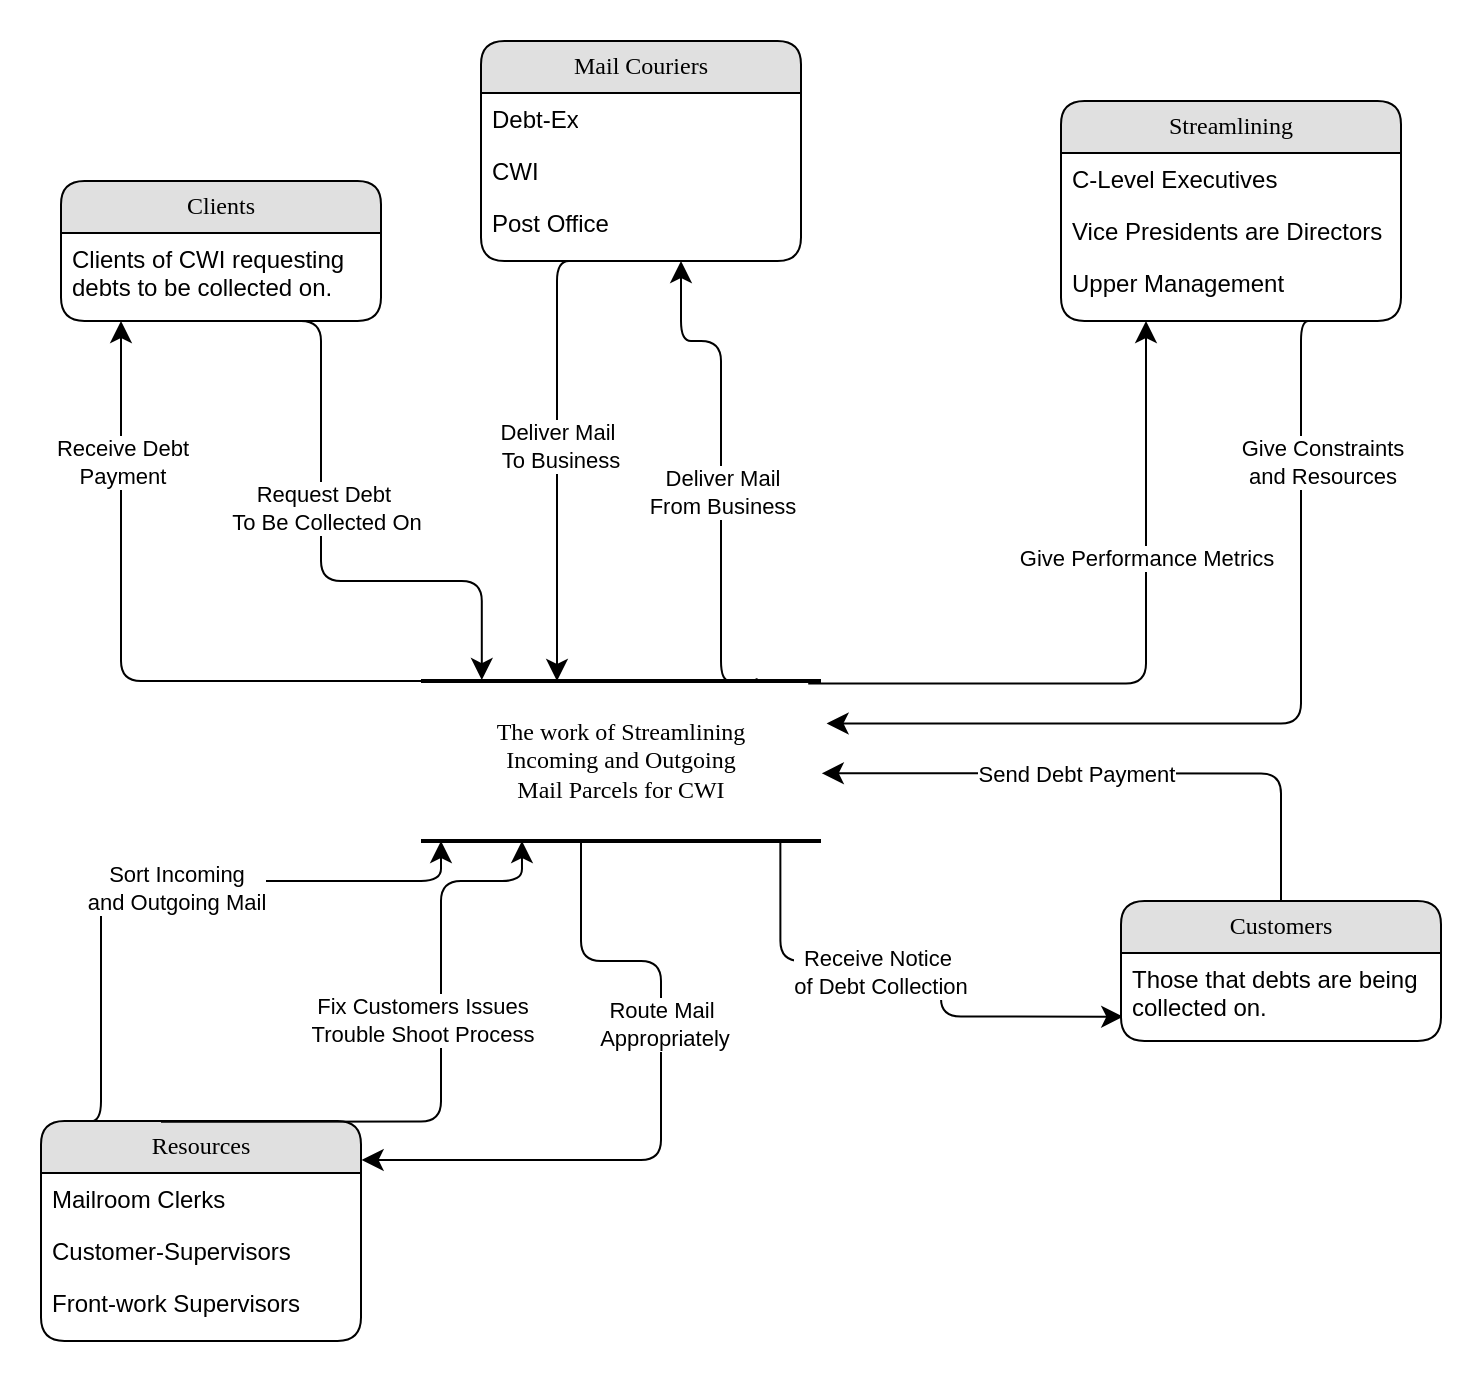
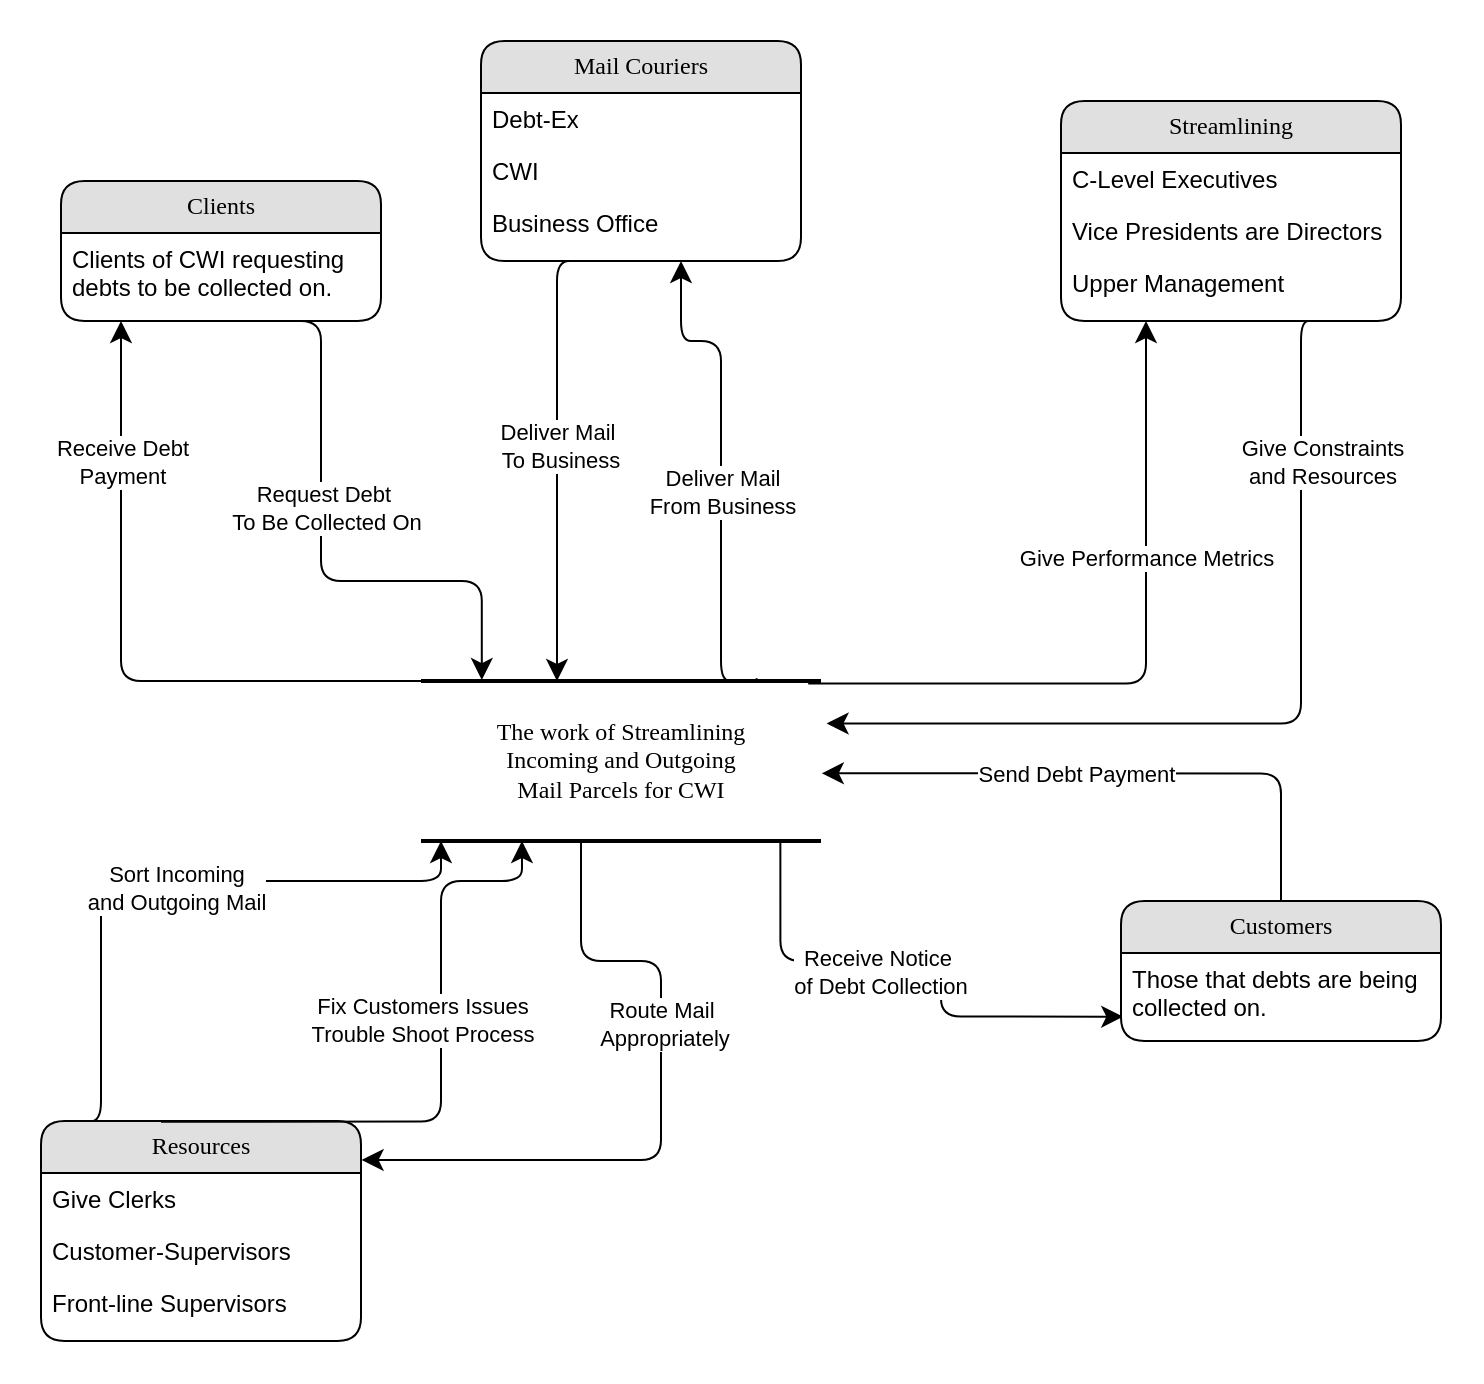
  <mxCell id="0" />
  <mxCell id="1" parent="0" />
  <mxCell id="2" value="The work of Streamlining&lt;br&gt;Incoming and Outgoing&lt;br&gt;Mail Parcels for CWI" style="html=1;rounded=0;shadow=0;comic=0;labelBackgroundColor=none;strokeWidth=2;fontFamily=Verdana;fontSize=12;align=center;shape=mxgraph.ios7ui.horLines;" parent="1" vertex="1"><mxGeometry x="210" y="340" width="200" height="80" as="geometry" /></mxCell>
  <mxCell id="3" value="" style="edgeStyle=orthogonalEdgeStyle;html=1;labelBackgroundColor=none;startFill=0;startSize=8;endFill=1;endSize=8;fontFamily=Verdana;fontSize=12;entryX=1.002;entryY=0.177;entryDx=0;entryDy=0;entryPerimeter=0;" parent="1" source="2" target="21" edge="1"><mxGeometry x="-0.134" y="32" relative="1" as="geometry"><mxPoint as="offset" /><mxPoint x="390" y="539" as="targetPoint" /><Array as="points"><mxPoint x="290" y="480" /><mxPoint x="330" y="480" /><mxPoint x="330" y="580" /></Array></mxGeometry></mxCell>
  <mxCell id="4" value="Route Mail&amp;nbsp;&lt;br&gt;Appropriately" style="edgeLabel;html=1;align=center;verticalAlign=middle;resizable=0;points=[];" vertex="1" connectable="0" parent="3"><mxGeometry x="-0.249" y="1" relative="1" as="geometry"><mxPoint as="offset" /></mxGeometry></mxCell>
  <mxCell id="5" style="edgeStyle=orthogonalEdgeStyle;html=1;labelBackgroundColor=none;startFill=0;startSize=8;endFill=1;endSize=8;fontFamily=Verdana;fontSize=12;" parent="1" target="2" edge="1"><mxGeometry relative="1" as="geometry"><Array as="points"><mxPoint x="278" y="130" /></Array><mxPoint x="290" y="130" as="sourcePoint" /></mxGeometry></mxCell>
  <mxCell id="6" value="Deliver Mail&amp;nbsp;&lt;br&gt;To Business" style="edgeLabel;html=1;align=center;verticalAlign=middle;resizable=0;points=[];" vertex="1" connectable="0" parent="5"><mxGeometry x="-0.063" y="1" relative="1" as="geometry"><mxPoint as="offset" /></mxGeometry></mxCell>
  <mxCell id="7" value="" style="edgeStyle=orthogonalEdgeStyle;html=1;labelBackgroundColor=none;startFill=0;startSize=8;endFill=1;endSize=8;fontFamily=Verdana;fontSize=12;exitX=0.839;exitY=-0.017;exitDx=0;exitDy=0;exitPerimeter=0;" edge="1" parent="1" source="2"><mxGeometry x="-0.134" y="32" relative="1" as="geometry"><mxPoint as="offset" /><mxPoint x="320" y="430" as="sourcePoint" /><mxPoint x="340" y="130" as="targetPoint" /><Array as="points"><mxPoint x="378" y="340" /><mxPoint x="360" y="340" /><mxPoint x="360" y="170" /><mxPoint x="340" y="170" /></Array></mxGeometry></mxCell>
  <mxCell id="8" value="Deliver Mail&lt;br&gt;From Business" style="edgeLabel;html=1;align=center;verticalAlign=middle;resizable=0;points=[];" vertex="1" connectable="0" parent="7"><mxGeometry x="0.164" relative="1" as="geometry"><mxPoint y="31" as="offset" /></mxGeometry></mxCell>
  <mxCell id="9" value="Mail Couriers" style="swimlane;html=1;fontStyle=0;childLayout=stackLayout;horizontal=1;startSize=26;fillColor=#e0e0e0;horizontalStack=0;resizeParent=1;resizeLast=0;collapsible=1;marginBottom=0;swimlaneFillColor=#ffffff;align=center;rounded=1;shadow=0;comic=0;labelBackgroundColor=none;strokeWidth=1;fontFamily=Verdana;fontSize=12" vertex="1" parent="1"><mxGeometry x="240" y="20" width="160" height="110" as="geometry" /></mxCell>
  <mxCell id="10" value="Debt-Ex" style="text;html=1;strokeColor=none;fillColor=none;spacingLeft=4;spacingRight=4;whiteSpace=wrap;overflow=hidden;rotatable=0;points=[[0,0.5],[1,0.5]];portConstraint=eastwest;" vertex="1" parent="9"><mxGeometry y="26" width="160" height="26" as="geometry" /></mxCell>
  <mxCell id="11" value="CWI" style="text;html=1;strokeColor=none;fillColor=none;spacingLeft=4;spacingRight=4;whiteSpace=wrap;overflow=hidden;rotatable=0;points=[[0,0.5],[1,0.5]];portConstraint=eastwest;" vertex="1" parent="9"><mxGeometry y="52" width="160" height="26" as="geometry" /></mxCell>
- <mxCell id="12" value="Post Office" style="text;html=1;strokeColor=none;fillColor=none;spacingLeft=4;spacingRight=4;whiteSpace=wrap;overflow=hidden;rotatable=0;points=[[0,0.5],[1,0.5]];portConstraint=eastwest;" vertex="1" parent="9"><mxGeometry y="78" width="160" height="26" as="geometry" /></mxCell>
+ <mxCell id="12" value="Business Office" style="text;html=1;strokeColor=none;fillColor=none;spacingLeft=4;spacingRight=4;whiteSpace=wrap;overflow=hidden;rotatable=0;points=[[0,0.5],[1,0.5]];portConstraint=eastwest;" vertex="1" parent="9"><mxGeometry y="78" width="160" height="26" as="geometry" /></mxCell>
  <mxCell id="13" value="" style="edgeStyle=orthogonalEdgeStyle;html=1;labelBackgroundColor=none;startFill=0;startSize=8;endFill=1;endSize=8;fontFamily=Verdana;fontSize=12;exitX=0.122;exitY=0.003;exitDx=0;exitDy=0;exitPerimeter=0;" edge="1" parent="1" source="21"><mxGeometry x="-0.134" y="32" relative="1" as="geometry"><mxPoint as="offset" /><mxPoint x="290" y="510" as="sourcePoint" /><mxPoint x="220" y="420" as="targetPoint" /><Array as="points"><mxPoint x="50" y="560" /><mxPoint x="50" y="440" /><mxPoint x="220" y="440" /></Array></mxGeometry></mxCell>
  <mxCell id="14" value="Sort Incoming&lt;br&gt;and Outgoing Mail" style="edgeLabel;html=1;align=center;verticalAlign=middle;resizable=0;points=[];" vertex="1" connectable="0" parent="13"><mxGeometry x="0.046" y="-3" relative="1" as="geometry"><mxPoint as="offset" /></mxGeometry></mxCell>
  <mxCell id="15" value="Clients" style="swimlane;html=1;fontStyle=0;childLayout=stackLayout;horizontal=1;startSize=26;fillColor=#e0e0e0;horizontalStack=0;resizeParent=1;resizeLast=0;collapsible=1;marginBottom=0;swimlaneFillColor=#ffffff;align=center;rounded=1;shadow=0;comic=0;labelBackgroundColor=none;strokeWidth=1;fontFamily=Verdana;fontSize=12" vertex="1" parent="1"><mxGeometry x="30" y="90" width="160" height="70" as="geometry" /></mxCell>
  <mxCell id="16" value="Clients of CWI requesting debts to be collected on.&amp;nbsp;" style="text;html=1;strokeColor=none;fillColor=none;spacingLeft=4;spacingRight=4;whiteSpace=wrap;overflow=hidden;rotatable=0;points=[[0,0.5],[1,0.5]];portConstraint=eastwest;" vertex="1" parent="15"><mxGeometry y="26" width="160" height="34" as="geometry" /></mxCell>
  <mxCell id="17" value="" style="edgeStyle=orthogonalEdgeStyle;html=1;labelBackgroundColor=none;startFill=0;startSize=8;endFill=1;endSize=8;fontFamily=Verdana;fontSize=12;entryX=0.152;entryY=-0.006;entryDx=0;entryDy=0;entryPerimeter=0;" edge="1" parent="1" target="2"><mxGeometry x="-0.134" y="32" relative="1" as="geometry"><mxPoint as="offset" /><mxPoint x="130" y="160" as="sourcePoint" /><mxPoint x="220" y="340" as="targetPoint" /><Array as="points"><mxPoint x="160" y="160" /><mxPoint x="160" y="290" /><mxPoint x="240" y="290" /></Array></mxGeometry></mxCell>
  <mxCell id="18" value="Request Debt&amp;nbsp;&lt;br&gt;To Be Collected On" style="edgeLabel;html=1;align=center;verticalAlign=middle;resizable=0;points=[];" vertex="1" connectable="0" parent="17"><mxGeometry x="-0.153" y="2" relative="1" as="geometry"><mxPoint as="offset" /></mxGeometry></mxCell>
  <mxCell id="19" value="" style="edgeStyle=orthogonalEdgeStyle;html=1;labelBackgroundColor=none;startFill=0;startSize=8;endFill=1;endSize=8;fontFamily=Verdana;fontSize=12;exitX=0;exitY=0;exitDx=0;exitDy=0;exitPerimeter=0;" edge="1" parent="1" source="2"><mxGeometry x="-0.134" y="32" relative="1" as="geometry"><mxPoint as="offset" /><mxPoint x="60" y="340" as="sourcePoint" /><mxPoint x="60" y="160" as="targetPoint" /><Array as="points"><mxPoint x="60" y="340" /></Array></mxGeometry></mxCell>
  <mxCell id="20" value="Receive Debt&lt;br&gt;Payment" style="edgeLabel;html=1;align=center;verticalAlign=middle;resizable=0;points=[];" vertex="1" connectable="0" parent="19"><mxGeometry x="0.574" relative="1" as="geometry"><mxPoint as="offset" /></mxGeometry></mxCell>
  <mxCell id="21" value="Resources" style="swimlane;html=1;fontStyle=0;childLayout=stackLayout;horizontal=1;startSize=26;fillColor=#e0e0e0;horizontalStack=0;resizeParent=1;resizeLast=0;collapsible=1;marginBottom=0;swimlaneFillColor=#ffffff;align=center;rounded=1;shadow=0;comic=0;labelBackgroundColor=none;strokeWidth=1;fontFamily=Verdana;fontSize=12" vertex="1" parent="1"><mxGeometry x="20" y="560" width="160" height="110" as="geometry" /></mxCell>
- <mxCell id="22" value="Mailroom Clerks" style="text;html=1;strokeColor=none;fillColor=none;spacingLeft=4;spacingRight=4;whiteSpace=wrap;overflow=hidden;rotatable=0;points=[[0,0.5],[1,0.5]];portConstraint=eastwest;" vertex="1" parent="21"><mxGeometry y="26" width="160" height="26" as="geometry" /></mxCell>
+ <mxCell id="22" value="Give Clerks" style="text;html=1;strokeColor=none;fillColor=none;spacingLeft=4;spacingRight=4;whiteSpace=wrap;overflow=hidden;rotatable=0;points=[[0,0.5],[1,0.5]];portConstraint=eastwest;" vertex="1" parent="21"><mxGeometry y="26" width="160" height="26" as="geometry" /></mxCell>
  <mxCell id="23" value="Customer-Supervisors" style="text;html=1;strokeColor=none;fillColor=none;spacingLeft=4;spacingRight=4;whiteSpace=wrap;overflow=hidden;rotatable=0;points=[[0,0.5],[1,0.5]];portConstraint=eastwest;" vertex="1" parent="21"><mxGeometry y="52" width="160" height="26" as="geometry" /></mxCell>
- <mxCell id="24" value="Front-work Supervisors" style="text;html=1;strokeColor=none;fillColor=none;spacingLeft=4;spacingRight=4;whiteSpace=wrap;overflow=hidden;rotatable=0;points=[[0,0.5],[1,0.5]];portConstraint=eastwest;" vertex="1" parent="21"><mxGeometry y="78" width="160" height="26" as="geometry" /></mxCell>
+ <mxCell id="24" value="Front-line Supervisors" style="text;html=1;strokeColor=none;fillColor=none;spacingLeft=4;spacingRight=4;whiteSpace=wrap;overflow=hidden;rotatable=0;points=[[0,0.5],[1,0.5]];portConstraint=eastwest;" vertex="1" parent="21"><mxGeometry y="78" width="160" height="26" as="geometry" /></mxCell>
  <mxCell id="25" value="" style="edgeStyle=orthogonalEdgeStyle;html=1;labelBackgroundColor=none;startFill=0;startSize=8;endFill=1;endSize=8;fontFamily=Verdana;fontSize=12;exitX=0.122;exitY=0.003;exitDx=0;exitDy=0;exitPerimeter=0;" edge="1" parent="1"><mxGeometry x="-0.134" y="32" relative="1" as="geometry"><mxPoint as="offset" /><mxPoint x="80" y="560.33" as="sourcePoint" /><mxPoint x="260.48" y="420" as="targetPoint" /><Array as="points"><mxPoint x="220" y="560" /><mxPoint x="220" y="440" /><mxPoint x="261" y="440" /></Array></mxGeometry></mxCell>
  <mxCell id="26" value="Fix Customers Issues&lt;br&gt;Trouble Shoot Process" style="edgeLabel;html=1;align=center;verticalAlign=middle;resizable=0;points=[];" vertex="1" connectable="0" parent="25"><mxGeometry x="0.046" y="-3" relative="1" as="geometry"><mxPoint x="-13.0" y="-22.83" as="offset" /></mxGeometry></mxCell>
  <mxCell id="27" value="" style="edgeStyle=orthogonalEdgeStyle;html=1;labelBackgroundColor=none;startFill=0;startSize=8;endFill=1;endSize=8;fontFamily=Verdana;fontSize=12;entryX=0.007;entryY=0.936;entryDx=0;entryDy=0;entryPerimeter=0;" edge="1" parent="1" target="30"><mxGeometry x="-0.134" y="32" relative="1" as="geometry"><mxPoint as="offset" /><mxPoint x="389.68" y="420" as="sourcePoint" /><mxPoint x="558.72" y="554.494" as="targetPoint" /><Array as="points"><mxPoint x="390" y="480" /><mxPoint x="470" y="480" /><mxPoint x="470" y="508" /></Array></mxGeometry></mxCell>
  <mxCell id="28" value="Receive Notice&amp;nbsp;&lt;br&gt;of Debt Collection" style="edgeLabel;html=1;align=center;verticalAlign=middle;resizable=0;points=[];" vertex="1" connectable="0" parent="27"><mxGeometry x="-0.249" y="1" relative="1" as="geometry"><mxPoint x="12.83" y="6" as="offset" /></mxGeometry></mxCell>
  <mxCell id="29" value="Customers" style="swimlane;html=1;fontStyle=0;childLayout=stackLayout;horizontal=1;startSize=26;fillColor=#e0e0e0;horizontalStack=0;resizeParent=1;resizeLast=0;collapsible=1;marginBottom=0;swimlaneFillColor=#ffffff;align=center;rounded=1;shadow=0;comic=0;labelBackgroundColor=none;strokeWidth=1;fontFamily=Verdana;fontSize=12" vertex="1" parent="1"><mxGeometry x="560" y="450" width="160" height="70" as="geometry" /></mxCell>
  <mxCell id="30" value="Those that debts are being collected on.&amp;nbsp;" style="text;html=1;strokeColor=none;fillColor=none;spacingLeft=4;spacingRight=4;whiteSpace=wrap;overflow=hidden;rotatable=0;points=[[0,0.5],[1,0.5]];portConstraint=eastwest;" vertex="1" parent="29"><mxGeometry y="26" width="160" height="34" as="geometry" /></mxCell>
  <mxCell id="31" value="" style="edgeStyle=orthogonalEdgeStyle;html=1;labelBackgroundColor=none;startFill=0;startSize=8;endFill=1;endSize=8;fontFamily=Verdana;fontSize=12;exitX=0.5;exitY=0;exitDx=0;exitDy=0;entryX=1.002;entryY=0.577;entryDx=0;entryDy=0;entryPerimeter=0;" edge="1" parent="1" source="29" target="2"><mxGeometry x="-0.134" y="32" relative="1" as="geometry"><mxPoint as="offset" /><mxPoint x="490" y="440.33" as="sourcePoint" /><mxPoint x="670.48" y="300" as="targetPoint" /><Array as="points"><mxPoint x="640" y="386" /></Array></mxGeometry></mxCell>
  <mxCell id="32" value="Send Debt Payment" style="edgeLabel;html=1;align=center;verticalAlign=middle;resizable=0;points=[];" vertex="1" connectable="0" parent="31"><mxGeometry x="0.046" y="-3" relative="1" as="geometry"><mxPoint x="-13.0" y="2.83" as="offset" /></mxGeometry></mxCell>
  <mxCell id="33" value="" style="edgeStyle=orthogonalEdgeStyle;html=1;labelBackgroundColor=none;startFill=0;startSize=8;endFill=1;endSize=8;fontFamily=Verdana;fontSize=12;exitX=0.968;exitY=0.015;exitDx=0;exitDy=0;exitPerimeter=0;entryX=0.25;entryY=1;entryDx=0;entryDy=0;" edge="1" parent="1" source="2" target="35"><mxGeometry x="-0.134" y="32" relative="1" as="geometry"><mxPoint as="offset" /><mxPoint x="387.8" y="348.64" as="sourcePoint" /><mxPoint x="573" y="220" as="targetPoint" /><Array as="points"><mxPoint x="573" y="341" /></Array></mxGeometry></mxCell>
  <mxCell id="34" value="Give Performance Metrics" style="edgeLabel;html=1;align=center;verticalAlign=middle;resizable=0;points=[];" vertex="1" connectable="0" parent="33"><mxGeometry x="0.164" relative="1" as="geometry"><mxPoint y="-27.57" as="offset" /></mxGeometry></mxCell>
  <mxCell id="35" value="Streamlining" style="swimlane;html=1;fontStyle=0;childLayout=stackLayout;horizontal=1;startSize=26;fillColor=#e0e0e0;horizontalStack=0;resizeParent=1;resizeLast=0;collapsible=1;marginBottom=0;swimlaneFillColor=#ffffff;align=center;rounded=1;shadow=0;comic=0;labelBackgroundColor=none;strokeWidth=1;fontFamily=Verdana;fontSize=12" vertex="1" parent="1"><mxGeometry x="530" y="50" width="170" height="110" as="geometry" /></mxCell>
  <mxCell id="36" value="C-Level Executives" style="text;html=1;strokeColor=none;fillColor=none;spacingLeft=4;spacingRight=4;whiteSpace=wrap;overflow=hidden;rotatable=0;points=[[0,0.5],[1,0.5]];portConstraint=eastwest;" vertex="1" parent="35"><mxGeometry y="26" width="170" height="26" as="geometry" /></mxCell>
  <mxCell id="37" value="Vice Presidents are Directors" style="text;html=1;strokeColor=none;fillColor=none;spacingLeft=4;spacingRight=4;whiteSpace=wrap;overflow=hidden;rotatable=0;points=[[0,0.5],[1,0.5]];portConstraint=eastwest;" vertex="1" parent="35"><mxGeometry y="52" width="170" height="26" as="geometry" /></mxCell>
  <mxCell id="38" value="Upper Management" style="text;html=1;strokeColor=none;fillColor=none;spacingLeft=4;spacingRight=4;whiteSpace=wrap;overflow=hidden;rotatable=0;points=[[0,0.5],[1,0.5]];portConstraint=eastwest;" vertex="1" parent="35"><mxGeometry y="78" width="170" height="26" as="geometry" /></mxCell>
  <mxCell id="39" value="" style="edgeStyle=orthogonalEdgeStyle;html=1;labelBackgroundColor=none;startFill=0;startSize=8;endFill=1;endSize=8;fontFamily=Verdana;fontSize=12;exitX=0.75;exitY=1;exitDx=0;exitDy=0;entryX=1.014;entryY=0.265;entryDx=0;entryDy=0;entryPerimeter=0;" edge="1" parent="1" source="35" target="2"><mxGeometry x="-0.134" y="32" relative="1" as="geometry"><mxPoint as="offset" /><mxPoint x="650" y="460" as="sourcePoint" /><mxPoint x="420.4" y="396.16" as="targetPoint" /><Array as="points"><mxPoint x="650" y="160" /><mxPoint x="650" y="361" /></Array></mxGeometry></mxCell>
  <mxCell id="40" value="Give Constraints&lt;br&gt;and Resources" style="edgeLabel;html=1;align=center;verticalAlign=middle;resizable=0;points=[];" vertex="1" connectable="0" parent="39"><mxGeometry x="0.046" y="-3" relative="1" as="geometry"><mxPoint x="34.67" y="-128.17" as="offset" /></mxGeometry></mxCell>
